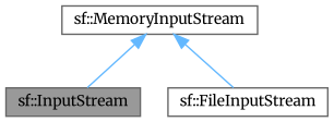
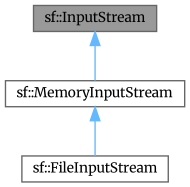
  digraph {
    fontname=Merriweather
    node [color=gray40 fillcolor=white fontname=Merriweather fontsize=10 shape=box style=filled]
    edge [color=steelblue1 dir=back fontname=Merriweather fontsize=10 labelfontname=Helvetica labelfontsize=10 style=solid]
    n1 [fillcolor=grey60 fontcolor=black height=0.2 label="sf::InputStream" width=0.4]
    n2 [height=0.2 label="sf::MemoryInputStream" width=0.4]
    n3 [height=0.2 label="sf::FileInputStream" width=0.4]
-   n2 -> n1
+   n1 -> n2
    n2 -> n3
  }
